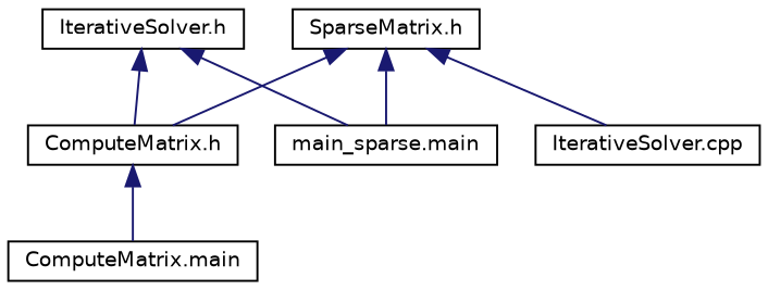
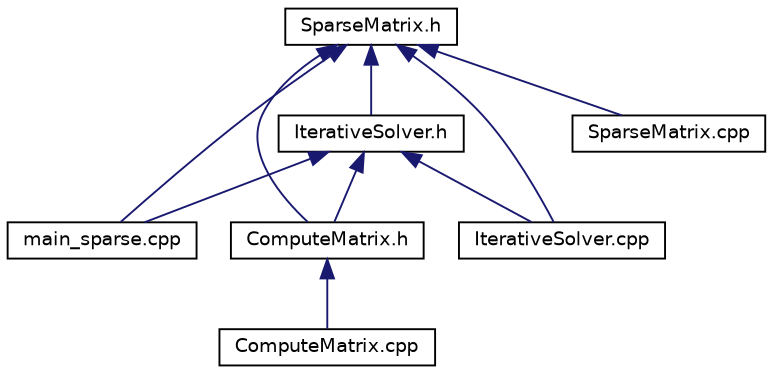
  digraph {
    node [color=black fillcolor=white fontname=Helvetica fontsize=10 shape=record style=filled]
    edge [color=midnightblue dir=back fontname=Helvetica fontsize=10 labelfontname=Helvetica labelfontsize=10 style=solid]
    n1 [height=0.2 label="SparseMatrix.h" width=0.4]
-   n2 [height=0.2 label="main_sparse.main" width=0.4]
+   n2 [height=0.2 label="main_sparse.cpp" width=0.4]
    n3 [height=0.2 label="ComputeMatrix.h" width=0.4]
    n4 [height=0.2 label="IterativeSolver.h" width=0.4]
    n5 [height=0.2 label="IterativeSolver.cpp" width=0.4]
-   n7 [height=0.2 label="ComputeMatrix.main" width=0.4]
+   n6 [height=0.2 label="SparseMatrix.cpp" width=0.4]
+   n7 [height=0.2 label="ComputeMatrix.cpp" width=0.4]
    n1 -> n2
    n1 -> n3
+   n1 -> n4
    n1 -> n5
+   n1 -> n6
    n3 -> n7
    n4 -> n2
    n4 -> n3
+   n4 -> n5
  }
